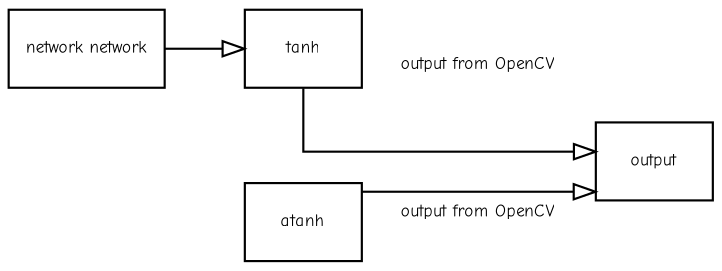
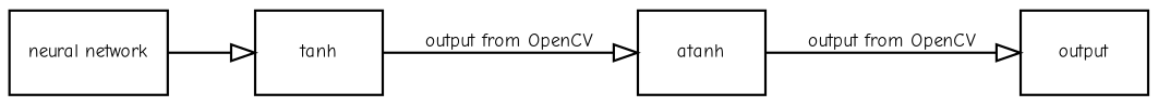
  digraph {
    fontname="Comic Neue"
    fontsize=8
    nodesep=0.6
    rankdir=LR
    splines=ortho
    node [fontname="Comic Neue" fontsize=8 shape=record]
    edge [arrowhead=onormal fontname="Comic Neue" fontsize=8 labeldistance=1.8]
-   n1 [label="network network"]
+   n1 [label="neural network"]
    n2 [label=tanh]
    n3 [label=atanh]
    n4 [label=output]
    n1 -> n2
-   n2 -> n4 [label="output from OpenCV"]
+   n2 -> n3 [label="output from OpenCV"]
    n3 -> n4 [label="output from OpenCV"]
  }
